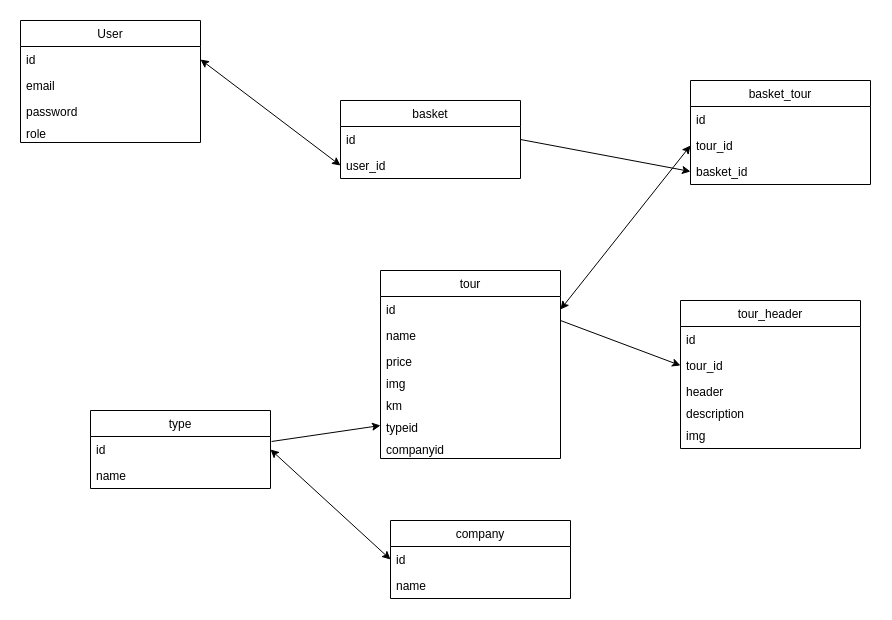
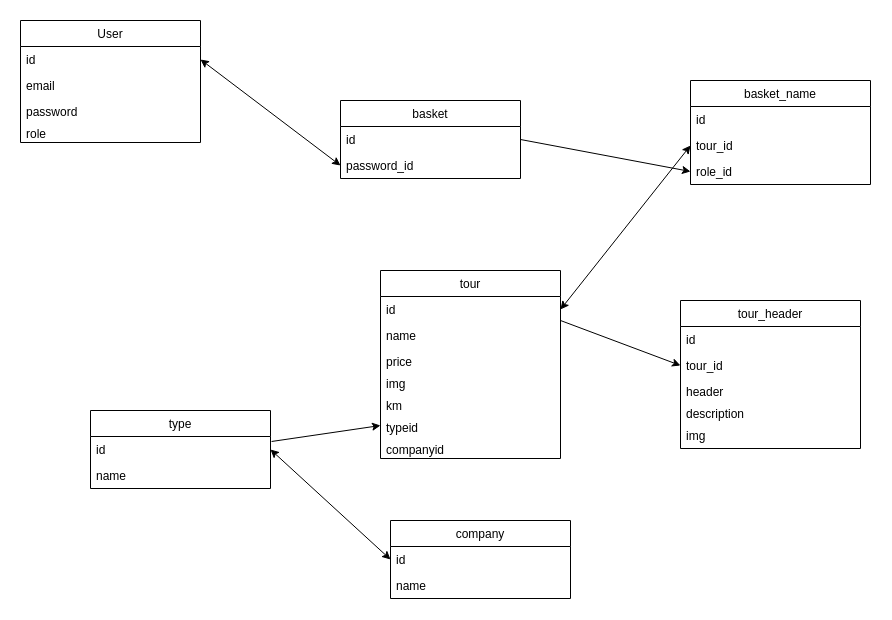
  <mxCell id="0" />
  <mxCell id="1" parent="0" />
  <mxCell id="2" value="User" style="swimlane;fontStyle=0;childLayout=stackLayout;horizontal=1;startSize=26;horizontalStack=0;resizeParent=1;resizeParentMax=0;resizeLast=0;collapsible=1;marginBottom=0;" vertex="1" parent="1"><mxGeometry x="20" y="20" width="180" height="122" as="geometry" /></mxCell>
  <mxCell id="3" value="id" style="text;strokeColor=none;fillColor=none;align=left;verticalAlign=top;spacingLeft=4;spacingRight=4;overflow=hidden;rotatable=0;points=[[0,0.5],[1,0.5]];portConstraint=eastwest;" vertex="1" parent="2"><mxGeometry y="26" width="180" height="26" as="geometry" /></mxCell>
  <mxCell id="4" value="email" style="text;strokeColor=none;fillColor=none;align=left;verticalAlign=top;spacingLeft=4;spacingRight=4;overflow=hidden;rotatable=0;points=[[0,0.5],[1,0.5]];portConstraint=eastwest;" vertex="1" parent="2"><mxGeometry y="52" width="180" height="26" as="geometry" /></mxCell>
  <mxCell id="5" value="password" style="text;strokeColor=none;fillColor=none;align=left;verticalAlign=top;spacingLeft=4;spacingRight=4;overflow=hidden;rotatable=0;points=[[0,0.5],[1,0.5]];portConstraint=eastwest;" vertex="1" parent="2"><mxGeometry y="78" width="180" height="22" as="geometry" /></mxCell>
  <mxCell id="6" value="role" style="text;strokeColor=none;fillColor=none;align=left;verticalAlign=top;spacingLeft=4;spacingRight=4;overflow=hidden;rotatable=0;points=[[0,0.5],[1,0.5]];portConstraint=eastwest;" vertex="1" parent="2"><mxGeometry y="100" width="180" height="22" as="geometry" /></mxCell>
  <mxCell id="7" value="basket" style="swimlane;fontStyle=0;childLayout=stackLayout;horizontal=1;startSize=26;horizontalStack=0;resizeParent=1;resizeParentMax=0;resizeLast=0;collapsible=1;marginBottom=0;" vertex="1" parent="1"><mxGeometry x="340" y="100" width="180" height="78" as="geometry" /></mxCell>
  <mxCell id="8" value="id" style="text;strokeColor=none;fillColor=none;align=left;verticalAlign=top;spacingLeft=4;spacingRight=4;overflow=hidden;rotatable=0;points=[[0,0.5],[1,0.5]];portConstraint=eastwest;" vertex="1" parent="7"><mxGeometry y="26" width="180" height="26" as="geometry" /></mxCell>
- <mxCell id="9" value="user_id" style="text;strokeColor=none;fillColor=none;align=left;verticalAlign=top;spacingLeft=4;spacingRight=4;overflow=hidden;rotatable=0;points=[[0,0.5],[1,0.5]];portConstraint=eastwest;" vertex="1" parent="7"><mxGeometry y="52" width="180" height="26" as="geometry" /></mxCell>
+ <mxCell id="9" value="password_id" style="text;strokeColor=none;fillColor=none;align=left;verticalAlign=top;spacingLeft=4;spacingRight=4;overflow=hidden;rotatable=0;points=[[0,0.5],[1,0.5]];portConstraint=eastwest;" vertex="1" parent="7"><mxGeometry y="52" width="180" height="26" as="geometry" /></mxCell>
  <mxCell id="10" value="" style="endArrow=classic;startArrow=classic;html=1;exitX=1;exitY=0.5;exitDx=0;exitDy=0;entryX=0;entryY=0.5;entryDx=0;entryDy=0;" edge="1" parent="1" source="3" target="9"><mxGeometry width="50" height="50" relative="1" as="geometry"><mxPoint x="250" y="220" as="sourcePoint" /><mxPoint x="340" y="146" as="targetPoint" /></mxGeometry></mxCell>
  <mxCell id="11" value="tour" style="swimlane;fontStyle=0;childLayout=stackLayout;horizontal=1;startSize=26;horizontalStack=0;resizeParent=1;resizeParentMax=0;resizeLast=0;collapsible=1;marginBottom=0;" vertex="1" parent="1"><mxGeometry x="380" y="270" width="180" height="188" as="geometry" /></mxCell>
  <mxCell id="12" value="id" style="text;strokeColor=none;fillColor=none;align=left;verticalAlign=top;spacingLeft=4;spacingRight=4;overflow=hidden;rotatable=0;points=[[0,0.5],[1,0.5]];portConstraint=eastwest;" vertex="1" parent="11"><mxGeometry y="26" width="180" height="26" as="geometry" /></mxCell>
  <mxCell id="13" value="name" style="text;strokeColor=none;fillColor=none;align=left;verticalAlign=top;spacingLeft=4;spacingRight=4;overflow=hidden;rotatable=0;points=[[0,0.5],[1,0.5]];portConstraint=eastwest;" vertex="1" parent="11"><mxGeometry y="52" width="180" height="26" as="geometry" /></mxCell>
  <mxCell id="14" value="price" style="text;strokeColor=none;fillColor=none;align=left;verticalAlign=top;spacingLeft=4;spacingRight=4;overflow=hidden;rotatable=0;points=[[0,0.5],[1,0.5]];portConstraint=eastwest;" vertex="1" parent="11"><mxGeometry y="78" width="180" height="22" as="geometry" /></mxCell>
  <mxCell id="15" value="img" style="text;strokeColor=none;fillColor=none;align=left;verticalAlign=top;spacingLeft=4;spacingRight=4;overflow=hidden;rotatable=0;points=[[0,0.5],[1,0.5]];portConstraint=eastwest;" vertex="1" parent="11"><mxGeometry y="100" width="180" height="22" as="geometry" /></mxCell>
  <mxCell id="16" value="km" style="text;strokeColor=none;fillColor=none;align=left;verticalAlign=top;spacingLeft=4;spacingRight=4;overflow=hidden;rotatable=0;points=[[0,0.5],[1,0.5]];portConstraint=eastwest;" vertex="1" parent="11"><mxGeometry y="122" width="180" height="22" as="geometry" /></mxCell>
  <mxCell id="17" value="typeid" style="text;strokeColor=none;fillColor=none;align=left;verticalAlign=top;spacingLeft=4;spacingRight=4;overflow=hidden;rotatable=0;points=[[0,0.5],[1,0.5]];portConstraint=eastwest;" vertex="1" parent="11"><mxGeometry y="144" width="180" height="22" as="geometry" /></mxCell>
  <mxCell id="18" value="companyid" style="text;strokeColor=none;fillColor=none;align=left;verticalAlign=top;spacingLeft=4;spacingRight=4;overflow=hidden;rotatable=0;points=[[0,0.5],[1,0.5]];portConstraint=eastwest;" vertex="1" parent="11"><mxGeometry y="166" width="180" height="22" as="geometry" /></mxCell>
  <mxCell id="19" value="type" style="swimlane;fontStyle=0;childLayout=stackLayout;horizontal=1;startSize=26;horizontalStack=0;resizeParent=1;resizeParentMax=0;resizeLast=0;collapsible=1;marginBottom=0;" vertex="1" parent="1"><mxGeometry x="90" y="410" width="180" height="78" as="geometry" /></mxCell>
  <mxCell id="20" value="id" style="text;strokeColor=none;fillColor=none;align=left;verticalAlign=top;spacingLeft=4;spacingRight=4;overflow=hidden;rotatable=0;points=[[0,0.5],[1,0.5]];portConstraint=eastwest;" vertex="1" parent="19"><mxGeometry y="26" width="180" height="26" as="geometry" /></mxCell>
  <mxCell id="21" value="name" style="text;strokeColor=none;fillColor=none;align=left;verticalAlign=top;spacingLeft=4;spacingRight=4;overflow=hidden;rotatable=0;points=[[0,0.5],[1,0.5]];portConstraint=eastwest;" vertex="1" parent="19"><mxGeometry y="52" width="180" height="26" as="geometry" /></mxCell>
  <mxCell id="22" value="company" style="swimlane;fontStyle=0;childLayout=stackLayout;horizontal=1;startSize=26;horizontalStack=0;resizeParent=1;resizeParentMax=0;resizeLast=0;collapsible=1;marginBottom=0;" vertex="1" parent="1"><mxGeometry x="390" y="520" width="180" height="78" as="geometry" /></mxCell>
  <mxCell id="23" value="id" style="text;strokeColor=none;fillColor=none;align=left;verticalAlign=top;spacingLeft=4;spacingRight=4;overflow=hidden;rotatable=0;points=[[0,0.5],[1,0.5]];portConstraint=eastwest;" vertex="1" parent="22"><mxGeometry y="26" width="180" height="26" as="geometry" /></mxCell>
  <mxCell id="24" value="name" style="text;strokeColor=none;fillColor=none;align=left;verticalAlign=top;spacingLeft=4;spacingRight=4;overflow=hidden;rotatable=0;points=[[0,0.5],[1,0.5]];portConstraint=eastwest;" vertex="1" parent="22"><mxGeometry y="52" width="180" height="26" as="geometry" /></mxCell>
  <mxCell id="25" value="" style="endArrow=classic;html=1;entryX=0;entryY=0.5;entryDx=0;entryDy=0;exitX=1.006;exitY=0.192;exitDx=0;exitDy=0;exitPerimeter=0;" edge="1" parent="1" source="20" target="17"><mxGeometry width="50" height="50" relative="1" as="geometry"><mxPoint x="230" y="410" as="sourcePoint" /><mxPoint x="280" y="360" as="targetPoint" /></mxGeometry></mxCell>
  <mxCell id="26" value="" style="endArrow=classic;startArrow=classic;html=1;entryX=0;entryY=0.5;entryDx=0;entryDy=0;exitX=1;exitY=0.5;exitDx=0;exitDy=0;" edge="1" parent="1" source="20" target="23"><mxGeometry width="50" height="50" relative="1" as="geometry"><mxPoint x="300" y="410" as="sourcePoint" /><mxPoint x="350" y="360" as="targetPoint" /></mxGeometry></mxCell>
  <mxCell id="27" value="tour_header" style="swimlane;fontStyle=0;childLayout=stackLayout;horizontal=1;startSize=26;horizontalStack=0;resizeParent=1;resizeParentMax=0;resizeLast=0;collapsible=1;marginBottom=0;" vertex="1" parent="1"><mxGeometry x="680" y="300" width="180" height="148" as="geometry" /></mxCell>
  <mxCell id="28" value="id" style="text;strokeColor=none;fillColor=none;align=left;verticalAlign=top;spacingLeft=4;spacingRight=4;overflow=hidden;rotatable=0;points=[[0,0.5],[1,0.5]];portConstraint=eastwest;" vertex="1" parent="27"><mxGeometry y="26" width="180" height="26" as="geometry" /></mxCell>
  <mxCell id="29" value="tour_id" style="text;strokeColor=none;fillColor=none;align=left;verticalAlign=top;spacingLeft=4;spacingRight=4;overflow=hidden;rotatable=0;points=[[0,0.5],[1,0.5]];portConstraint=eastwest;" vertex="1" parent="27"><mxGeometry y="52" width="180" height="26" as="geometry" /></mxCell>
  <mxCell id="30" value="header" style="text;strokeColor=none;fillColor=none;align=left;verticalAlign=top;spacingLeft=4;spacingRight=4;overflow=hidden;rotatable=0;points=[[0,0.5],[1,0.5]];portConstraint=eastwest;" vertex="1" parent="27"><mxGeometry y="78" width="180" height="22" as="geometry" /></mxCell>
  <mxCell id="31" value="description" style="text;strokeColor=none;fillColor=none;align=left;verticalAlign=top;spacingLeft=4;spacingRight=4;overflow=hidden;rotatable=0;points=[[0,0.5],[1,0.5]];portConstraint=eastwest;" vertex="1" parent="27"><mxGeometry y="100" width="180" height="22" as="geometry" /></mxCell>
  <mxCell id="32" value="img" style="text;strokeColor=none;fillColor=none;align=left;verticalAlign=top;spacingLeft=4;spacingRight=4;overflow=hidden;rotatable=0;points=[[0,0.5],[1,0.5]];portConstraint=eastwest;" vertex="1" parent="27"><mxGeometry y="122" width="180" height="26" as="geometry" /></mxCell>
  <mxCell id="33" value="" style="endArrow=classic;html=1;entryX=0;entryY=0.5;entryDx=0;entryDy=0;" edge="1" parent="1" target="29"><mxGeometry width="50" height="50" relative="1" as="geometry"><mxPoint x="560" y="320" as="sourcePoint" /><mxPoint x="610" y="270" as="targetPoint" /></mxGeometry></mxCell>
- <mxCell id="34" value="basket_tour" style="swimlane;fontStyle=0;childLayout=stackLayout;horizontal=1;startSize=26;horizontalStack=0;resizeParent=1;resizeParentMax=0;resizeLast=0;collapsible=1;marginBottom=0;" vertex="1" parent="1"><mxGeometry x="690" y="80" width="180" height="104" as="geometry" /></mxCell>
+ <mxCell id="34" value="basket_name" style="swimlane;fontStyle=0;childLayout=stackLayout;horizontal=1;startSize=26;horizontalStack=0;resizeParent=1;resizeParentMax=0;resizeLast=0;collapsible=1;marginBottom=0;" vertex="1" parent="1"><mxGeometry x="690" y="80" width="180" height="104" as="geometry" /></mxCell>
  <mxCell id="35" value="id" style="text;strokeColor=none;fillColor=none;align=left;verticalAlign=top;spacingLeft=4;spacingRight=4;overflow=hidden;rotatable=0;points=[[0,0.5],[1,0.5]];portConstraint=eastwest;" vertex="1" parent="34"><mxGeometry y="26" width="180" height="26" as="geometry" /></mxCell>
  <mxCell id="36" value="tour_id" style="text;strokeColor=none;fillColor=none;align=left;verticalAlign=top;spacingLeft=4;spacingRight=4;overflow=hidden;rotatable=0;points=[[0,0.5],[1,0.5]];portConstraint=eastwest;" vertex="1" parent="34"><mxGeometry y="52" width="180" height="26" as="geometry" /></mxCell>
- <mxCell id="37" value="basket_id" style="text;strokeColor=none;fillColor=none;align=left;verticalAlign=top;spacingLeft=4;spacingRight=4;overflow=hidden;rotatable=0;points=[[0,0.5],[1,0.5]];portConstraint=eastwest;" vertex="1" parent="34"><mxGeometry y="78" width="180" height="26" as="geometry" /></mxCell>
+ <mxCell id="37" value="role_id" style="text;strokeColor=none;fillColor=none;align=left;verticalAlign=top;spacingLeft=4;spacingRight=4;overflow=hidden;rotatable=0;points=[[0,0.5],[1,0.5]];portConstraint=eastwest;" vertex="1" parent="34"><mxGeometry y="78" width="180" height="26" as="geometry" /></mxCell>
  <mxCell id="38" value="" style="endArrow=classic;html=1;entryX=0;entryY=0.5;entryDx=0;entryDy=0;exitX=1;exitY=0.5;exitDx=0;exitDy=0;" edge="1" parent="1" source="8" target="37"><mxGeometry width="50" height="50" relative="1" as="geometry"><mxPoint x="460" y="220" as="sourcePoint" /><mxPoint x="510" y="170" as="targetPoint" /></mxGeometry></mxCell>
  <mxCell id="39" value="" style="endArrow=classic;startArrow=classic;html=1;entryX=0;entryY=0.5;entryDx=0;entryDy=0;exitX=1;exitY=0.5;exitDx=0;exitDy=0;" edge="1" parent="1" source="12" target="36"><mxGeometry width="50" height="50" relative="1" as="geometry"><mxPoint x="460" y="220" as="sourcePoint" /><mxPoint x="510" y="170" as="targetPoint" /></mxGeometry></mxCell>
